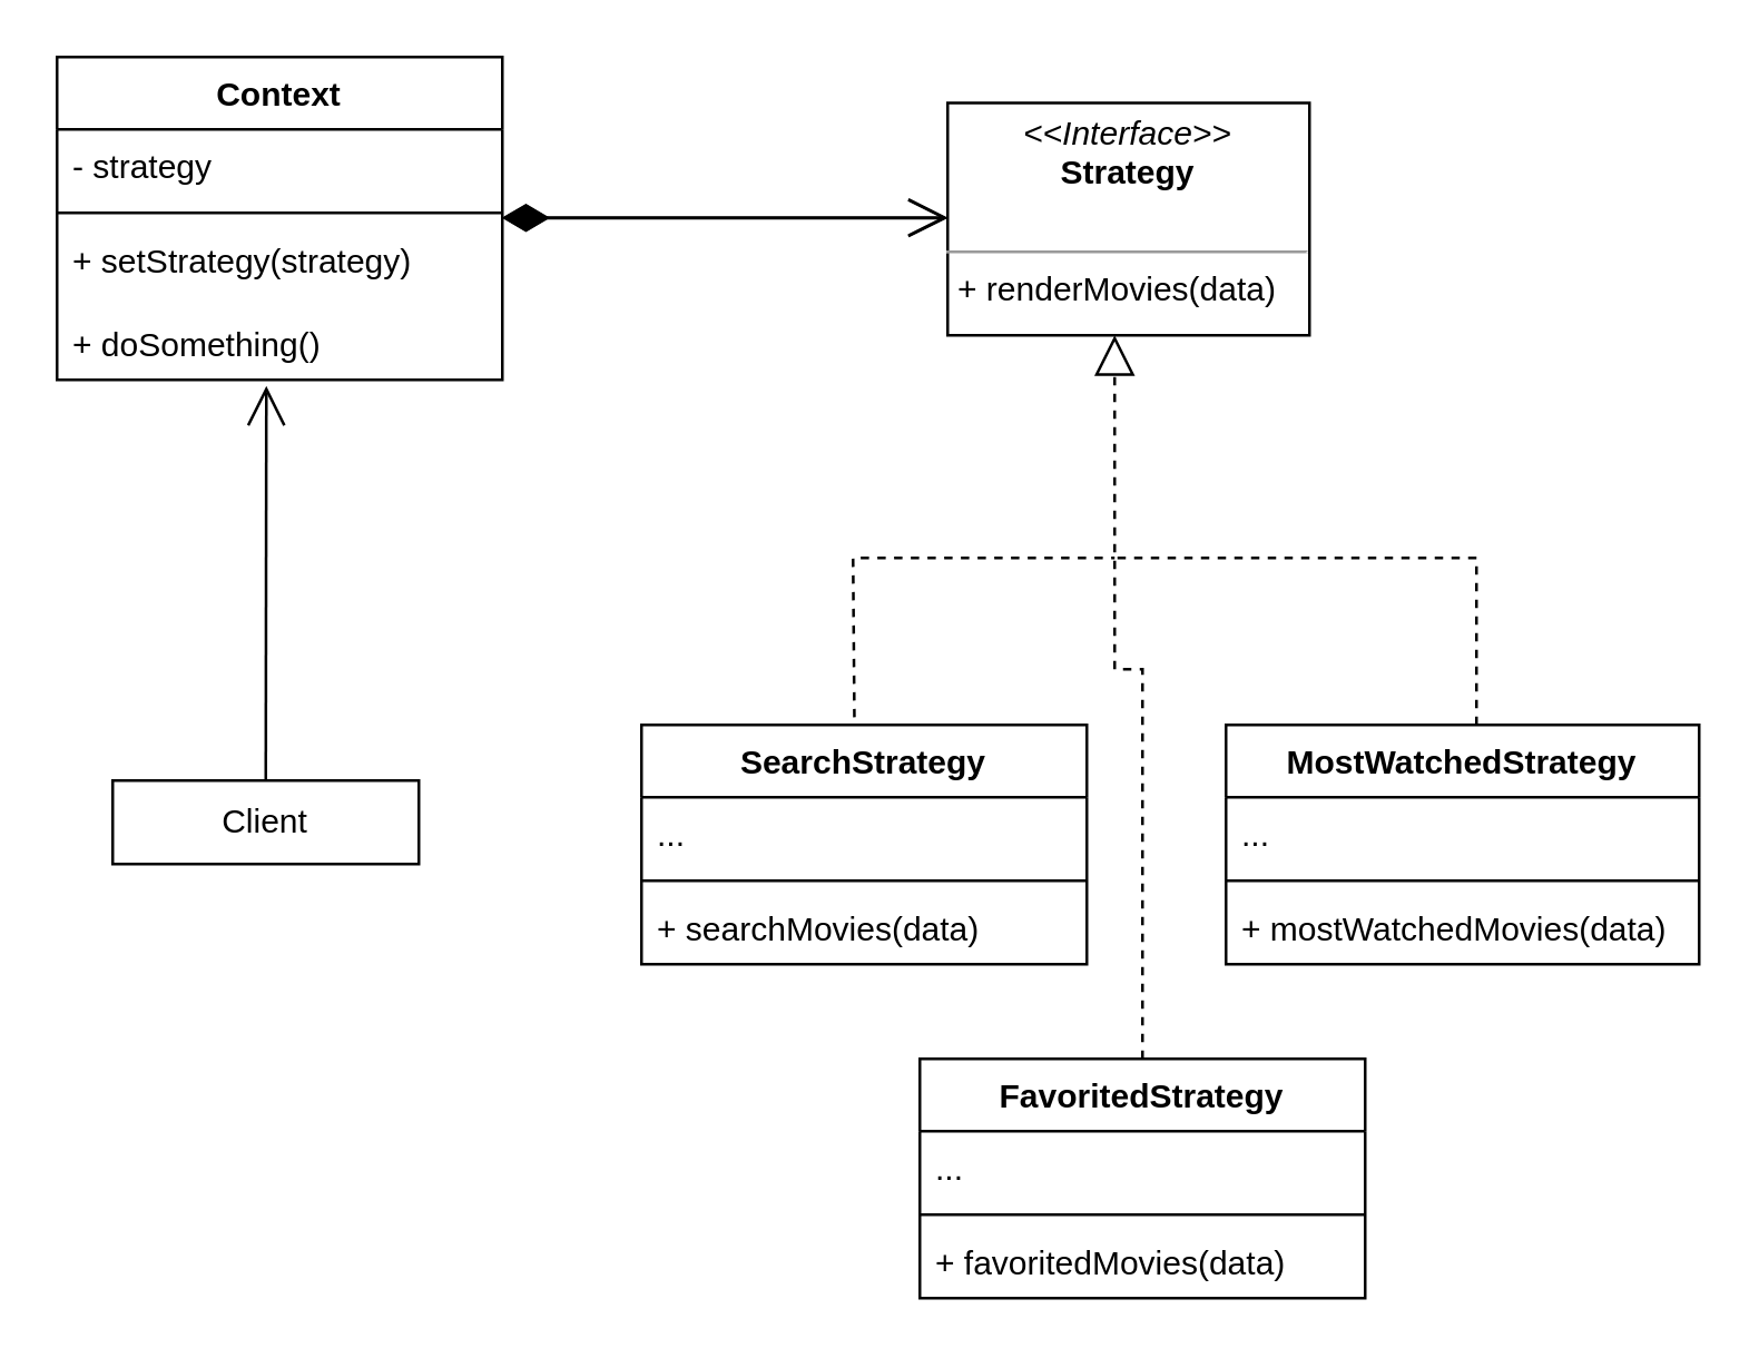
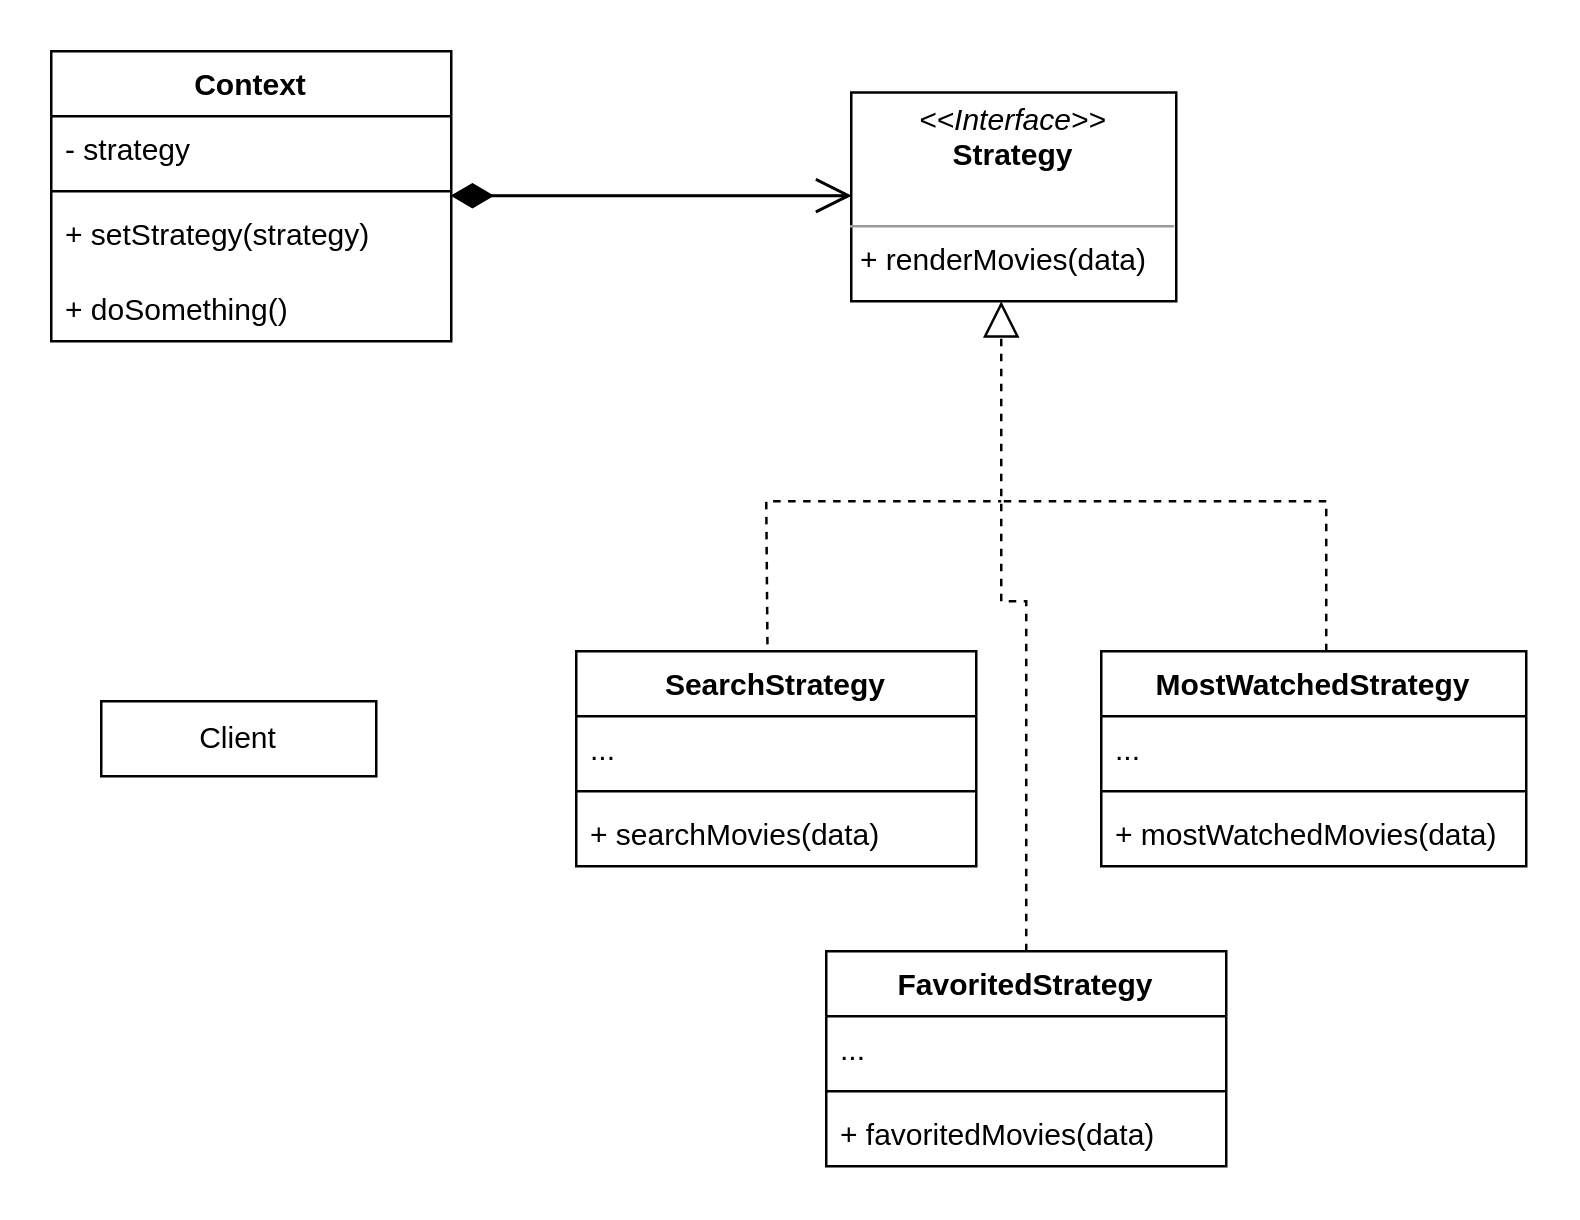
  <mxCell id="0" />
  <mxCell id="1" parent="0" />
  <mxCell id="2" value="Context" style="swimlane;fontStyle=1;align=center;verticalAlign=top;childLayout=stackLayout;horizontal=1;startSize=26;horizontalStack=0;resizeParent=1;resizeParentMax=0;resizeLast=0;collapsible=1;marginBottom=0;whiteSpace=wrap;html=1;" parent="1" vertex="1"><mxGeometry x="20" y="20" width="160" height="116" as="geometry" /></mxCell>
  <mxCell id="3" value="- strategy" style="text;strokeColor=none;fillColor=none;align=left;verticalAlign=top;spacingLeft=4;spacingRight=4;overflow=hidden;rotatable=0;points=[[0,0.5],[1,0.5]];portConstraint=eastwest;whiteSpace=wrap;html=1;" parent="2" vertex="1"><mxGeometry y="26" width="160" height="26" as="geometry" /></mxCell>
  <mxCell id="4" value="" style="line;strokeWidth=1;fillColor=none;align=left;verticalAlign=middle;spacingTop=-1;spacingLeft=3;spacingRight=3;rotatable=0;labelPosition=right;points=[];portConstraint=eastwest;strokeColor=inherit;" parent="2" vertex="1"><mxGeometry y="52" width="160" height="8" as="geometry" /></mxCell>
  <mxCell id="5" value="+ setStrategy(strategy)" style="text;strokeColor=none;fillColor=none;align=left;verticalAlign=top;spacingLeft=4;spacingRight=4;overflow=hidden;rotatable=0;points=[[0,0.5],[1,0.5]];portConstraint=eastwest;whiteSpace=wrap;html=1;" parent="2" vertex="1"><mxGeometry y="60" width="160" height="30" as="geometry" /></mxCell>
  <mxCell id="6" value="+ doSomething()" style="text;strokeColor=none;fillColor=none;align=left;verticalAlign=top;spacingLeft=4;spacingRight=4;overflow=hidden;rotatable=0;points=[[0,0.5],[1,0.5]];portConstraint=eastwest;whiteSpace=wrap;html=1;" parent="2" vertex="1"><mxGeometry y="90" width="160" height="26" as="geometry" /></mxCell>
  <mxCell id="7" value="&lt;p style=&quot;margin:0px;margin-top:4px;text-align:center;&quot;&gt;&lt;i&gt;&amp;lt;&amp;lt;Interface&amp;gt;&amp;gt;&lt;/i&gt;&lt;br&gt;&lt;b&gt;Strategy&lt;/b&gt;&lt;/p&gt;&lt;p style=&quot;margin:0px;margin-left:4px;&quot;&gt;&lt;br&gt;&lt;/p&gt;&lt;hr size=&quot;1&quot;&gt;&lt;p style=&quot;margin:0px;margin-left:4px;&quot;&gt;+ renderMovies(data)&lt;/p&gt;" style="verticalAlign=top;align=left;overflow=fill;html=1;whiteSpace=wrap;" parent="1" vertex="1"><mxGeometry x="340" y="36.5" width="130" height="83.5" as="geometry" /></mxCell>
  <mxCell id="8" value="Client" style="html=1;whiteSpace=wrap;" parent="1" vertex="1"><mxGeometry x="40" y="280" width="110" height="30" as="geometry" /></mxCell>
  <mxCell id="9" value="SearchStrategy" style="swimlane;fontStyle=1;align=center;verticalAlign=top;childLayout=stackLayout;horizontal=1;startSize=26;horizontalStack=0;resizeParent=1;resizeParentMax=0;resizeLast=0;collapsible=1;marginBottom=0;whiteSpace=wrap;html=1;" parent="1" vertex="1"><mxGeometry x="230" y="260" width="160" height="86" as="geometry" /></mxCell>
  <mxCell id="10" value="..." style="text;strokeColor=none;fillColor=none;align=left;verticalAlign=top;spacingLeft=4;spacingRight=4;overflow=hidden;rotatable=0;points=[[0,0.5],[1,0.5]];portConstraint=eastwest;whiteSpace=wrap;html=1;" parent="9" vertex="1"><mxGeometry y="26" width="160" height="26" as="geometry" /></mxCell>
  <mxCell id="11" value="" style="line;strokeWidth=1;fillColor=none;align=left;verticalAlign=middle;spacingTop=-1;spacingLeft=3;spacingRight=3;rotatable=0;labelPosition=right;points=[];portConstraint=eastwest;strokeColor=inherit;" parent="9" vertex="1"><mxGeometry y="52" width="160" height="8" as="geometry" /></mxCell>
  <mxCell id="12" value="+ searchMovies(data)" style="text;strokeColor=none;fillColor=none;align=left;verticalAlign=top;spacingLeft=4;spacingRight=4;overflow=hidden;rotatable=0;points=[[0,0.5],[1,0.5]];portConstraint=eastwest;whiteSpace=wrap;html=1;" parent="9" vertex="1"><mxGeometry y="60" width="160" height="26" as="geometry" /></mxCell>
  <mxCell id="13" value="MostWatchedStrategy" style="swimlane;fontStyle=1;align=center;verticalAlign=top;childLayout=stackLayout;horizontal=1;startSize=26;horizontalStack=0;resizeParent=1;resizeParentMax=0;resizeLast=0;collapsible=1;marginBottom=0;whiteSpace=wrap;html=1;" parent="1" vertex="1"><mxGeometry x="440" y="260" width="170" height="86" as="geometry" /></mxCell>
  <mxCell id="14" value="..." style="text;strokeColor=none;fillColor=none;align=left;verticalAlign=top;spacingLeft=4;spacingRight=4;overflow=hidden;rotatable=0;points=[[0,0.5],[1,0.5]];portConstraint=eastwest;whiteSpace=wrap;html=1;" parent="13" vertex="1"><mxGeometry y="26" width="170" height="26" as="geometry" /></mxCell>
  <mxCell id="15" value="" style="line;strokeWidth=1;fillColor=none;align=left;verticalAlign=middle;spacingTop=-1;spacingLeft=3;spacingRight=3;rotatable=0;labelPosition=right;points=[];portConstraint=eastwest;strokeColor=inherit;" parent="13" vertex="1"><mxGeometry y="52" width="170" height="8" as="geometry" /></mxCell>
  <mxCell id="16" value="+ mostWatchedMovies(data)" style="text;strokeColor=none;fillColor=none;align=left;verticalAlign=top;spacingLeft=4;spacingRight=4;overflow=hidden;rotatable=0;points=[[0,0.5],[1,0.5]];portConstraint=eastwest;whiteSpace=wrap;html=1;" parent="13" vertex="1"><mxGeometry y="60" width="170" height="26" as="geometry" /></mxCell>
  <mxCell id="17" value="" style="endArrow=open;html=1;endSize=12;startArrow=diamondThin;startSize=14;startFill=0;edgeStyle=orthogonalEdgeStyle;align=left;verticalAlign=bottom;rounded=0;strokeColor=#000000;" parent="1" edge="1"><mxGeometry x="-0.875" y="-72" relative="1" as="geometry"><mxPoint x="180" y="77.68" as="sourcePoint" /><mxPoint x="340" y="77.68" as="targetPoint" /><mxPoint as="offset" /></mxGeometry></mxCell>
  <mxCell id="18" value="" style="endArrow=block;dashed=1;endFill=0;endSize=12;html=1;rounded=0;exitX=0.5;exitY=0;exitDx=0;exitDy=0;" parent="1" edge="1"><mxGeometry width="160" relative="1" as="geometry"><mxPoint x="530" y="260" as="sourcePoint" /><mxPoint x="400" y="120" as="targetPoint" /><Array as="points"><mxPoint x="530" y="200" /><mxPoint x="400" y="200" /></Array></mxGeometry></mxCell>
- <mxCell id="19" value="" style="endArrow=open;endFill=1;endSize=12;html=1;rounded=0;exitX=0.5;exitY=0;exitDx=0;exitDy=0;entryX=0.47;entryY=1.086;entryDx=0;entryDy=0;entryPerimeter=0;" parent="1" source="8" target="6" edge="1"><mxGeometry width="160" relative="1" as="geometry"><mxPoint x="40" y="260" as="sourcePoint" /><mxPoint x="200" y="260" as="targetPoint" /></mxGeometry></mxCell>
  <mxCell id="20" value="" style="endArrow=open;html=1;endSize=12;startArrow=diamondThin;startSize=14;startFill=1;edgeStyle=orthogonalEdgeStyle;align=left;verticalAlign=bottom;rounded=0;" parent="1" edge="1"><mxGeometry x="-1" y="3" relative="1" as="geometry"><mxPoint x="180" y="77.88" as="sourcePoint" /><mxPoint x="340" y="77.88" as="targetPoint" /></mxGeometry></mxCell>
  <mxCell id="21" value="" style="endArrow=none;dashed=1;html=1;rounded=0;exitX=0.478;exitY=-0.032;exitDx=0;exitDy=0;exitPerimeter=0;" parent="1" source="9" edge="1"><mxGeometry width="50" height="50" relative="1" as="geometry"><mxPoint x="320" y="230" as="sourcePoint" /><mxPoint x="400" y="200" as="targetPoint" /><Array as="points"><mxPoint x="306" y="200" /></Array></mxGeometry></mxCell>
  <mxCell id="22" value="" style="endArrow=none;dashed=1;html=1;rounded=0;" parent="1" edge="1"><mxGeometry width="50" height="50" relative="1" as="geometry"><mxPoint x="410" y="380" as="sourcePoint" /><mxPoint x="400" y="200" as="targetPoint" /><Array as="points"><mxPoint x="410" y="240" /><mxPoint x="400" y="240" /></Array></mxGeometry></mxCell>
  <mxCell id="23" value="FavoritedStrategy" style="swimlane;fontStyle=1;align=center;verticalAlign=top;childLayout=stackLayout;horizontal=1;startSize=26;horizontalStack=0;resizeParent=1;resizeParentMax=0;resizeLast=0;collapsible=1;marginBottom=0;whiteSpace=wrap;html=1;" parent="1" vertex="1"><mxGeometry x="330" y="380" width="160" height="86" as="geometry" /></mxCell>
  <mxCell id="24" value="..." style="text;strokeColor=none;fillColor=none;align=left;verticalAlign=top;spacingLeft=4;spacingRight=4;overflow=hidden;rotatable=0;points=[[0,0.5],[1,0.5]];portConstraint=eastwest;whiteSpace=wrap;html=1;" parent="23" vertex="1"><mxGeometry y="26" width="160" height="26" as="geometry" /></mxCell>
  <mxCell id="25" value="" style="line;strokeWidth=1;fillColor=none;align=left;verticalAlign=middle;spacingTop=-1;spacingLeft=3;spacingRight=3;rotatable=0;labelPosition=right;points=[];portConstraint=eastwest;strokeColor=inherit;" parent="23" vertex="1"><mxGeometry y="52" width="160" height="8" as="geometry" /></mxCell>
  <mxCell id="26" value="+ favoritedMovies(data)" style="text;strokeColor=none;fillColor=none;align=left;verticalAlign=top;spacingLeft=4;spacingRight=4;overflow=hidden;rotatable=0;points=[[0,0.5],[1,0.5]];portConstraint=eastwest;whiteSpace=wrap;html=1;" parent="23" vertex="1"><mxGeometry y="60" width="160" height="26" as="geometry" /></mxCell>
